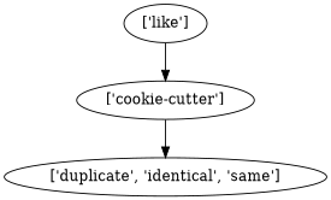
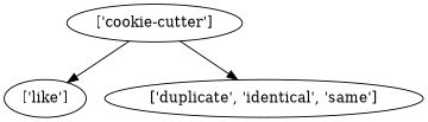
  strict digraph {
    "['cookie-cutter']"
    "['like']"
    "['duplicate', 'identical', 'same']"
-   "['like']" -> "['cookie-cutter']"
+   "['cookie-cutter']" -> "['like']"
    "['cookie-cutter']" -> "['duplicate', 'identical', 'same']"
  }
